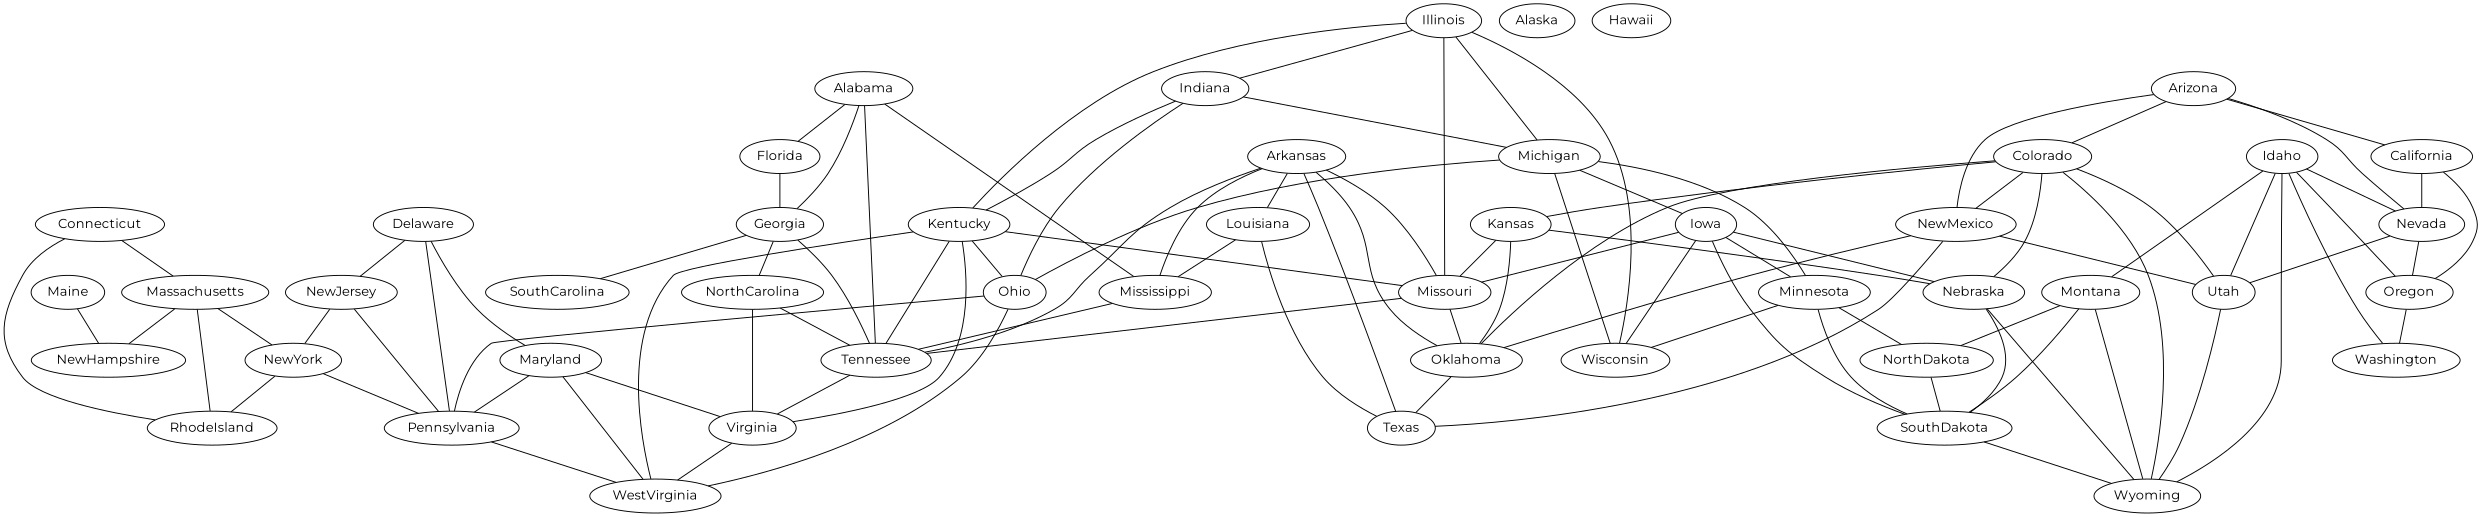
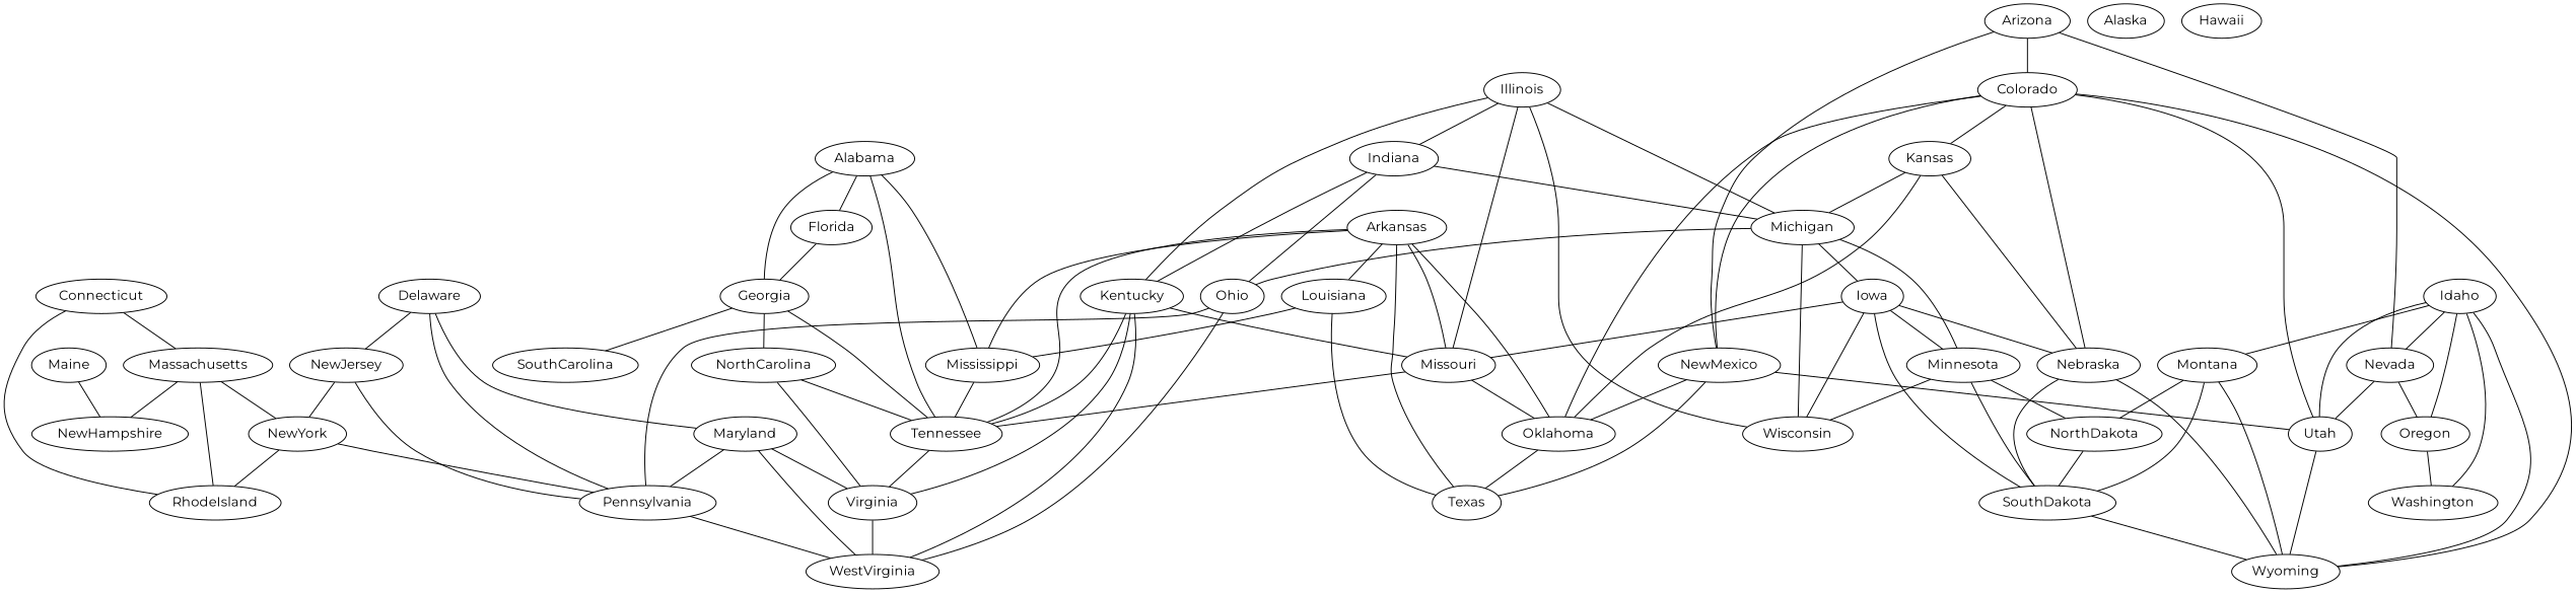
  strict graph {
    fontname=Montserrat
    node [fontname=Montserrat]
    edge [fontname=Montserrat]
    Alabama
    Mississippi
    Tennessee
    Florida
    Georgia
    Virginia
    NorthCarolina
    SouthCarolina
    WestVirginia
    Alaska
    Arizona
    Nevada
    NewMexico
-   California
    Colorado
    Utah
    Oregon
    Oklahoma
    Texas
    Wyoming
    Kansas
    Nebraska
    Washington
    Missouri
    SouthDakota
    Arkansas
    Louisiana
    Connecticut
    RhodeIsland
    Massachusetts
    NewYork
    Pennsylvania
    NewHampshire
    Delaware
    NewJersey
    Maryland
    Hawaii
    Idaho
    Montana
    NorthDakota
    Illinois
    Kentucky
    Wisconsin
    Indiana
    Michigan
    Ohio
    Iowa
    Minnesota
    Maine
    Alabama -- Mississippi
    Alabama -- Tennessee
    Alabama -- Florida
    Alabama -- Georgia
    Mississippi -- Tennessee
    Tennessee -- Virginia
    Florida -- Georgia
    Georgia -- Tennessee
    Georgia -- NorthCarolina
    Georgia -- SouthCarolina
    Virginia -- WestVirginia
    NorthCarolina -- Tennessee
    NorthCarolina -- Virginia
    Arizona -- Nevada
    Arizona -- NewMexico
-   Arizona -- California
    Arizona -- Colorado
    Nevada -- Utah
    Nevada -- Oregon
    NewMexico -- Utah
    NewMexico -- Oklahoma
    NewMexico -- Texas
-   California -- Nevada
-   California -- Oregon
    Colorado -- NewMexico
    Colorado -- Utah
    Colorado -- Oklahoma
    Colorado -- Wyoming
    Colorado -- Kansas
    Colorado -- Nebraska
    Utah -- Wyoming
    Oregon -- Washington
    Oklahoma -- Texas
    Kansas -- Oklahoma
    Kansas -- Nebraska
-   Kansas -- Missouri
+   Kansas -- Michigan
    Nebraska -- Wyoming
    Nebraska -- SouthDakota
    Missouri -- Tennessee
    Missouri -- Oklahoma
    SouthDakota -- Wyoming
    Arkansas -- Mississippi
    Arkansas -- Tennessee
    Arkansas -- Oklahoma
    Arkansas -- Texas
    Arkansas -- Missouri
    Arkansas -- Louisiana
    Louisiana -- Mississippi
    Louisiana -- Texas
    Connecticut -- RhodeIsland
    Connecticut -- Massachusetts
    Massachusetts -- RhodeIsland
    Massachusetts -- NewYork
    Massachusetts -- NewHampshire
    NewYork -- RhodeIsland
    NewYork -- Pennsylvania
    Pennsylvania -- WestVirginia
    Delaware -- Pennsylvania
    Delaware -- NewJersey
    Delaware -- Maryland
    NewJersey -- NewYork
    NewJersey -- Pennsylvania
    Maryland -- Virginia
    Maryland -- WestVirginia
    Maryland -- Pennsylvania
    Idaho -- Nevada
    Idaho -- Utah
    Idaho -- Oregon
    Idaho -- Wyoming
    Idaho -- Washington
    Idaho -- Montana
    Montana -- Wyoming
    Montana -- SouthDakota
    Montana -- NorthDakota
    NorthDakota -- SouthDakota
    Illinois -- Missouri
    Illinois -- Kentucky
    Illinois -- Wisconsin
    Illinois -- Indiana
    Illinois -- Michigan
    Kentucky -- Tennessee
    Kentucky -- Virginia
    Kentucky -- WestVirginia
    Kentucky -- Missouri
-   Kentucky -- Ohio
    Indiana -- Kentucky
    Indiana -- Michigan
    Indiana -- Ohio
    Michigan -- Wisconsin
    Michigan -- Ohio
    Michigan -- Iowa
    Michigan -- Minnesota
    Ohio -- WestVirginia
    Ohio -- Pennsylvania
    Iowa -- Nebraska
    Iowa -- Missouri
    Iowa -- SouthDakota
    Iowa -- Wisconsin
    Iowa -- Minnesota
    Minnesota -- SouthDakota
    Minnesota -- NorthDakota
    Minnesota -- Wisconsin
    Maine -- NewHampshire
  }
